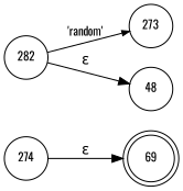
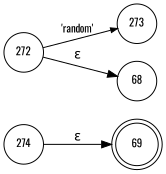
  digraph {
    fontname=Oswald
    rankdir=LR
    node [fixedsize=true fontname=Oswald fontsize=11 shape=circle peripheries=1]
    edge [fontname=Oswald]
    n1 [label=69 shape=doublecircle width=.6 peripheries=""]
-   n2 [label=282 width=.55]
+   n2 [label=272 width=.55]
    n3 [label=273 width=.55]
-   n4 [label=48 width=.55]
+   n4 [label=68 width=.55]
    n5 [label=274 width=.55]
    n2 -> n3 [arrowhead=normal arrowsize=.7 fontsize=11 label="'random'"]
    n2 -> n4 [label="&epsilon;"]
    n5 -> n1 [label="&epsilon;"]
  }
